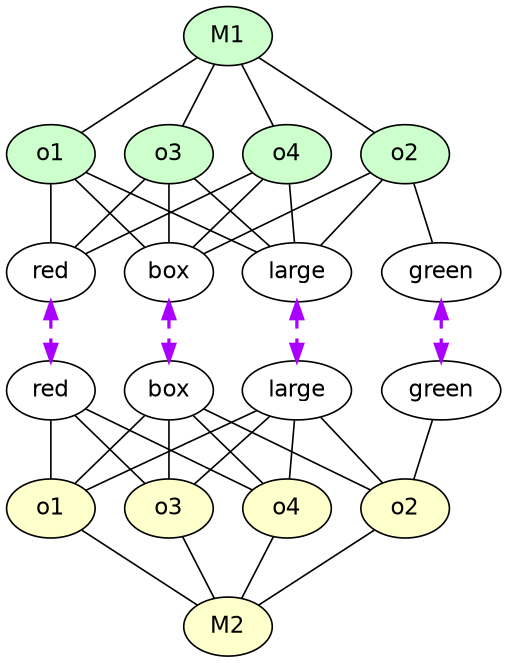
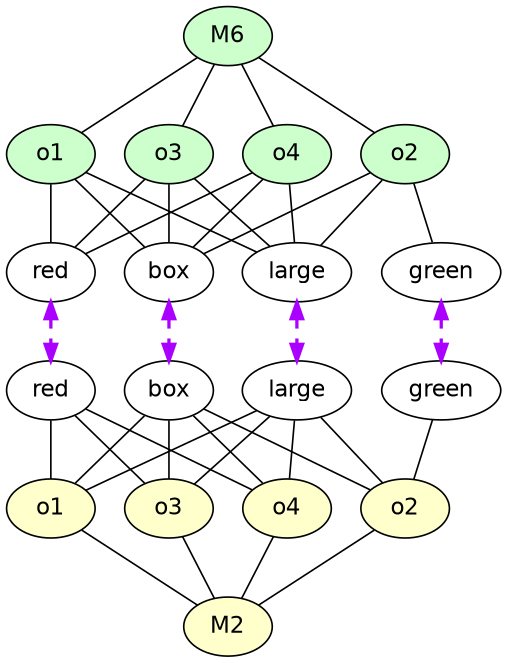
  strict digraph {
    rankdir=TB
    node [fontname=Helvetica shape=oval style=filled]
    edge [constraint=true dir=none]
-   M1 [fillcolor="#CCFFCC" height=0.5 width=0.75]
+   M1 [fillcolor="#CCFFCC" height=0.5 width=0.75 label=M6]
    n2 [fillcolor="#CCFFCC" height=0.5 label=o1 width=0.75]
    n3 [fillcolor="#CCFFCC" height=0.5 label=o2 width=0.75]
    n4 [fillcolor="#CCFFCC" height=0.5 label=o3 width=0.75]
    n5 [fillcolor="#CCFFCC" height=0.5 label=o4 width=0.75]
    n6 [height=0.5 label=red width=0.75 style=""]
    n7 [height=0.5 label=box width=0.75 style=""]
    n8 [height=0.5 label=large width=0.86659 style=""]
    n9 [height=0.5 label=green width=0.93881 style=""]
    M2 [fillcolor="#FFFFCC" height=0.5 width=0.75]
    n11 [height=0.5 label=red width=0.75 style=""]
    n12 [height=0.5 label=box width=0.75 style=""]
    n13 [height=0.5 label=large width=0.86659 style=""]
    n14 [fillcolor="#FFFFCC" height=0.5 label=o1 width=0.75]
    n15 [fillcolor="#FFFFCC" height=0.5 label=o3 width=0.75]
    n16 [fillcolor="#FFFFCC" height=0.5 label=o4 width=0.75]
    n17 [fillcolor="#FFFFCC" height=0.5 label=o2 width=0.75]
    n18 [height=0.5 label=green width=0.93881 style=""]
    M1 -> n2 [penwidth=1]
    M1 -> n3 [penwidth=1]
    M1 -> n4 [penwidth=1]
    M1 -> n5 [penwidth=1]
    n2 -> n6
    n2 -> n7
    n2 -> n8
    n3 -> n7
    n3 -> n8
    n3 -> n9
    n4 -> n6
    n4 -> n7
    n4 -> n8
    n5 -> n6
    n5 -> n7
    n5 -> n8
    n6 -> n11 [color="#AA00FF" dir=both penwidth=2 style=dashed]
    n7 -> n12 [color="#AA00FF" dir=both penwidth=2 style=dashed]
    n8 -> n13 [color="#AA00FF" dir=both penwidth=2 style=dashed]
    n9 -> n18 [color="#AA00FF" dir=both penwidth=2 style=dashed]
    n11 -> n14
    n11 -> n15
    n11 -> n16
    n12 -> n14
    n12 -> n15
    n12 -> n16
    n12 -> n17
    n13 -> n14
    n13 -> n15
    n13 -> n16
    n13 -> n17
    n14 -> M2 [penwidth=1]
    n15 -> M2 [penwidth=1]
    n16 -> M2 [penwidth=1]
    n17 -> M2 [penwidth=1]
    n18 -> n17
  }
